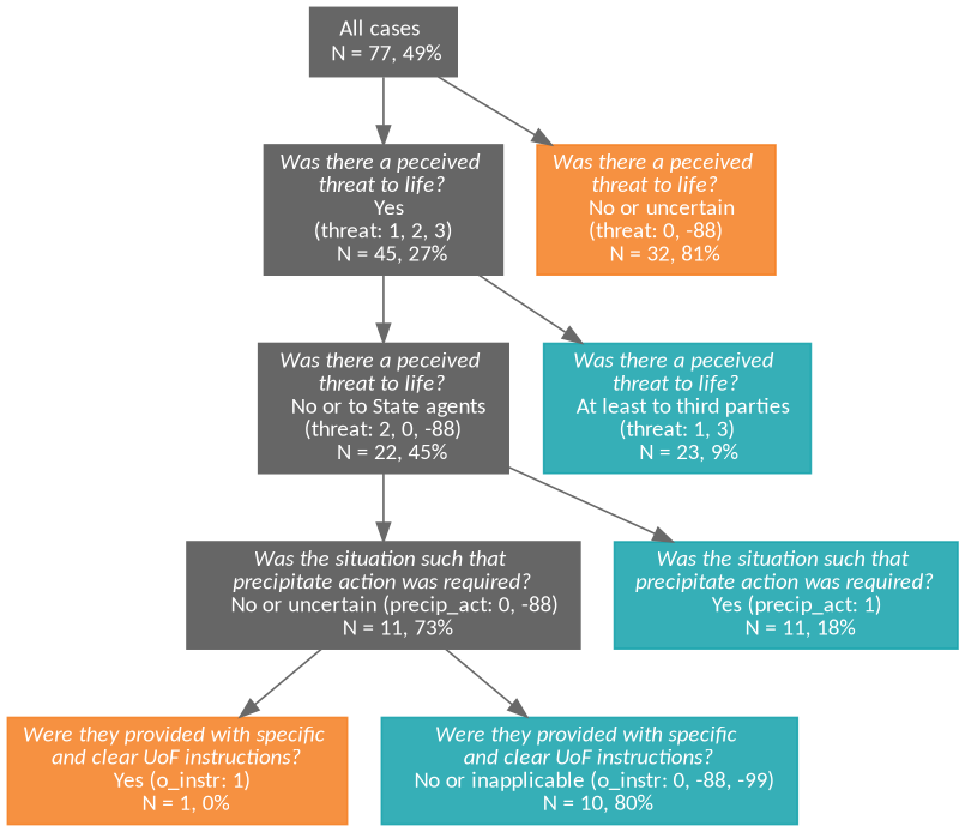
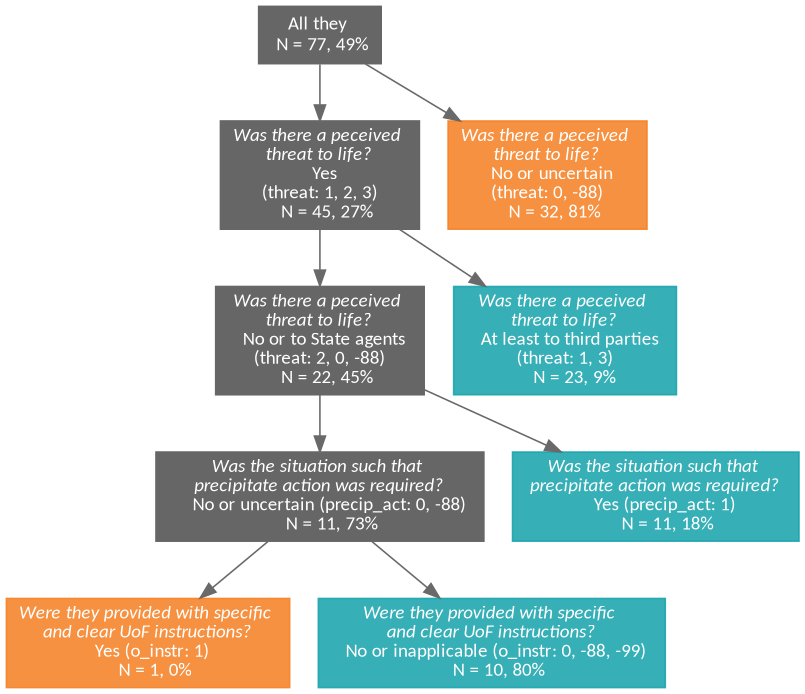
  strict digraph {
    fontname=calibri
    fontsize=12
    splines=polyline
    node [color="#666666" fillcolor="#666666" fontcolor=white fontname=calibri fontsize=12 group=leaf shape=box style=filled]
    edge [arrowhead=normal color=dimgray]
-   n1 [group=decision label="All cases \n N = 77, 49%"]
+   n1 [group=decision label="All they \n N = 77, 49%"]
    n2 [group=decision label=<<i>Was there a peceived <br/> threat to life?</i> <br/>   Yes <br/> (threat: 1, 2, 3) <br/>   N = 45, 27%>]
    n3 [color="#F48024DD" fillcolor="#F48024DD" label=<<i>Was there a peceived <br/> threat to life?</i> <br/>   No or uncertain <br/> (threat: 0, -88) <br/>   N = 32, 81%>]
    n4 [group=decision label=<<i>Was there a peceived <br/> threat to life?</i> <br/>   No or to State agents <br/> (threat: 2, 0, -88) <br/>   N = 22, 45%>]
    n5 [color="#18A3ACDD" fillcolor="#18A3ACDD" label=<<i>Was there a peceived <br/> threat to life?</i> <br/>   At least to third parties <br/> (threat: 1, 3) <br/>    N = 23, 9%>]
    n6 [group=decision label=<<i>Was the situation such that <br/> precipitate action was required?</i> <br/>     No or uncertain (precip_act: 0, -88) <br/>     N = 11, 73%>]
    n7 [color="#18A3ACDD" fillcolor="#18A3ACDD" label=<<i>Was the situation such that <br/> precipitate action was required?</i> <br/>     Yes (precip_act: 1) <br/>     N = 11, 18%>]
    n8 [color="#F48024DD" fillcolor="#F48024DD" label=<<i>Were they provided with specific <br/> and clear UoF instructions?</i> <br/>   Yes (o_instr: 1) <br/>   N = 1, 0%>]
    n9 [color="#18A3ACDD" fillcolor="#18A3ACDD" label=<<i>Were they provided with specific <br/> and clear UoF instructions?</i> <br/>   No or inapplicable (o_instr: 0, -88, -99) <br/>   N = 10, 80%>]
    n1 -> n2
    n1 -> n3
    n2 -> n4
    n2 -> n5
    n4 -> n6
    n4 -> n7
    n6 -> n8
    n6 -> n9
  }
